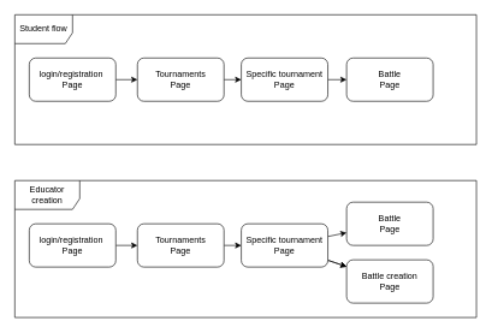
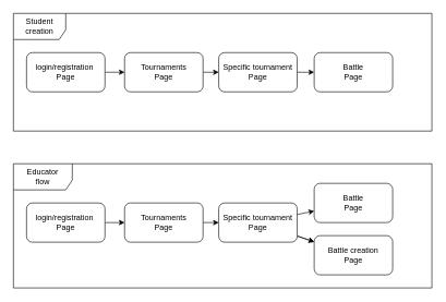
  <mxCell id="0" />
  <mxCell id="1" parent="0" />
  <mxCell id="2" value="" style="edgeStyle=none;html=1;" edge="1" parent="1" source="3" target="5"><mxGeometry relative="1" as="geometry" /></mxCell>
  <mxCell id="3" value="&lt;div&gt;login/registration&amp;nbsp;&lt;/div&gt;&lt;div&gt;Page&lt;/div&gt;" style="rounded=1;whiteSpace=wrap;html=1;" vertex="1" parent="1"><mxGeometry y="80" width="120" height="60" as="geometry" x="40" /></mxCell>
  <mxCell id="4" value="" style="edgeStyle=none;html=1;" edge="1" parent="1" source="5" target="7"><mxGeometry relative="1" as="geometry" /></mxCell>
  <mxCell id="5" value="&lt;div&gt;Tournaments&lt;/div&gt;&lt;div&gt;Page&lt;br&gt;&lt;/div&gt;" style="rounded=1;whiteSpace=wrap;html=1;" vertex="1" parent="1"><mxGeometry x="190" y="80" width="120" height="60" as="geometry" /></mxCell>
  <mxCell id="6" value="" style="edgeStyle=none;html=1;" edge="1" parent="1" source="7" target="8"><mxGeometry relative="1" as="geometry" /></mxCell>
  <mxCell id="7" value="&lt;div&gt;Specific tournament&lt;/div&gt;&lt;div&gt;Page&lt;br&gt;&lt;/div&gt;" style="rounded=1;whiteSpace=wrap;html=1;" vertex="1" parent="1"><mxGeometry x="334" y="80" width="120" height="60" as="geometry" /></mxCell>
  <mxCell id="8" value="&lt;div&gt;Battle &lt;br&gt;&lt;/div&gt;&lt;div&gt;Page&lt;br&gt;&lt;/div&gt;" style="rounded=1;whiteSpace=wrap;html=1;" vertex="1" parent="1"><mxGeometry x="480" y="80" width="120" height="60" as="geometry" /></mxCell>
  <mxCell id="9" value="" style="edgeStyle=none;html=1;" edge="1" parent="1" source="10" target="12"><mxGeometry relative="1" as="geometry" /></mxCell>
  <mxCell id="10" value="&lt;div&gt;login/registration&amp;nbsp;&lt;/div&gt;&lt;div&gt;Page&lt;/div&gt;" style="rounded=1;whiteSpace=wrap;html=1;" vertex="1" parent="1"><mxGeometry y="310" width="120" height="60" as="geometry" x="40" /></mxCell>
  <mxCell id="11" value="" style="edgeStyle=none;html=1;" edge="1" parent="1" source="12" target="16"><mxGeometry relative="1" as="geometry" /></mxCell>
  <mxCell id="12" value="&lt;div&gt;Tournaments&lt;/div&gt;&lt;div&gt;Page&lt;br&gt;&lt;/div&gt;" style="rounded=1;whiteSpace=wrap;html=1;" vertex="1" parent="1"><mxGeometry x="190" y="310" width="120" height="60" as="geometry" /></mxCell>
  <mxCell id="13" value="" style="edgeStyle=none;html=1;" edge="1" parent="1" source="16" target="18"><mxGeometry relative="1" as="geometry" /></mxCell>
  <mxCell id="14" value="" style="edgeStyle=none;html=1;" edge="1" parent="1" source="16" target="18"><mxGeometry relative="1" as="geometry" /></mxCell>
  <mxCell id="15" style="edgeStyle=none;html=1;" edge="1" parent="1" source="16" target="17"><mxGeometry relative="1" as="geometry" /></mxCell>
  <mxCell id="16" value="&lt;div&gt;Specific tournament&lt;/div&gt;&lt;div&gt;Page&lt;br&gt;&lt;/div&gt;" style="rounded=1;whiteSpace=wrap;html=1;" vertex="1" parent="1"><mxGeometry x="334" y="310" width="120" height="60" as="geometry" /></mxCell>
  <mxCell id="17" value="&lt;div&gt;Battle &lt;br&gt;&lt;/div&gt;&lt;div&gt;Page&lt;br&gt;&lt;/div&gt;" style="rounded=1;whiteSpace=wrap;html=1;" vertex="1" parent="1"><mxGeometry x="480" y="280" width="120" height="60" as="geometry" /></mxCell>
  <mxCell id="18" value="&lt;div&gt;Battle creation&lt;/div&gt;&lt;div&gt;Page&lt;br&gt;&lt;/div&gt;" style="rounded=1;whiteSpace=wrap;html=1;" vertex="1" parent="1"><mxGeometry x="480" y="360" width="120" height="60" as="geometry" /></mxCell>
- <mxCell id="19" value="&lt;div&gt;Educator&lt;/div&gt;&lt;div&gt;creation&lt;br&gt;&lt;/div&gt;" style="shape=umlFrame;whiteSpace=wrap;html=1;width=90;height=40;" vertex="1" parent="1"><mxGeometry x="20" y="250" width="640" height="190" as="geometry" /></mxCell>
- <mxCell id="20" value="Student flow" style="shape=umlFrame;whiteSpace=wrap;html=1;width=80;height=40;" vertex="1" parent="1"><mxGeometry x="20" y="20" width="640" height="180" as="geometry" /></mxCell>
+ <mxCell id="19" value="&lt;div&gt;Educator&lt;/div&gt;&lt;div&gt;flow&lt;br&gt;&lt;/div&gt;" style="shape=umlFrame;whiteSpace=wrap;html=1;width=90;height=40;" vertex="1" parent="1"><mxGeometry x="20" y="250" width="640" height="190" as="geometry" /></mxCell>
+ <mxCell id="20" value="Student creation" style="shape=umlFrame;whiteSpace=wrap;html=1;width=80;height=40;" vertex="1" parent="1"><mxGeometry x="20" y="20" width="640" height="180" as="geometry" /></mxCell>
